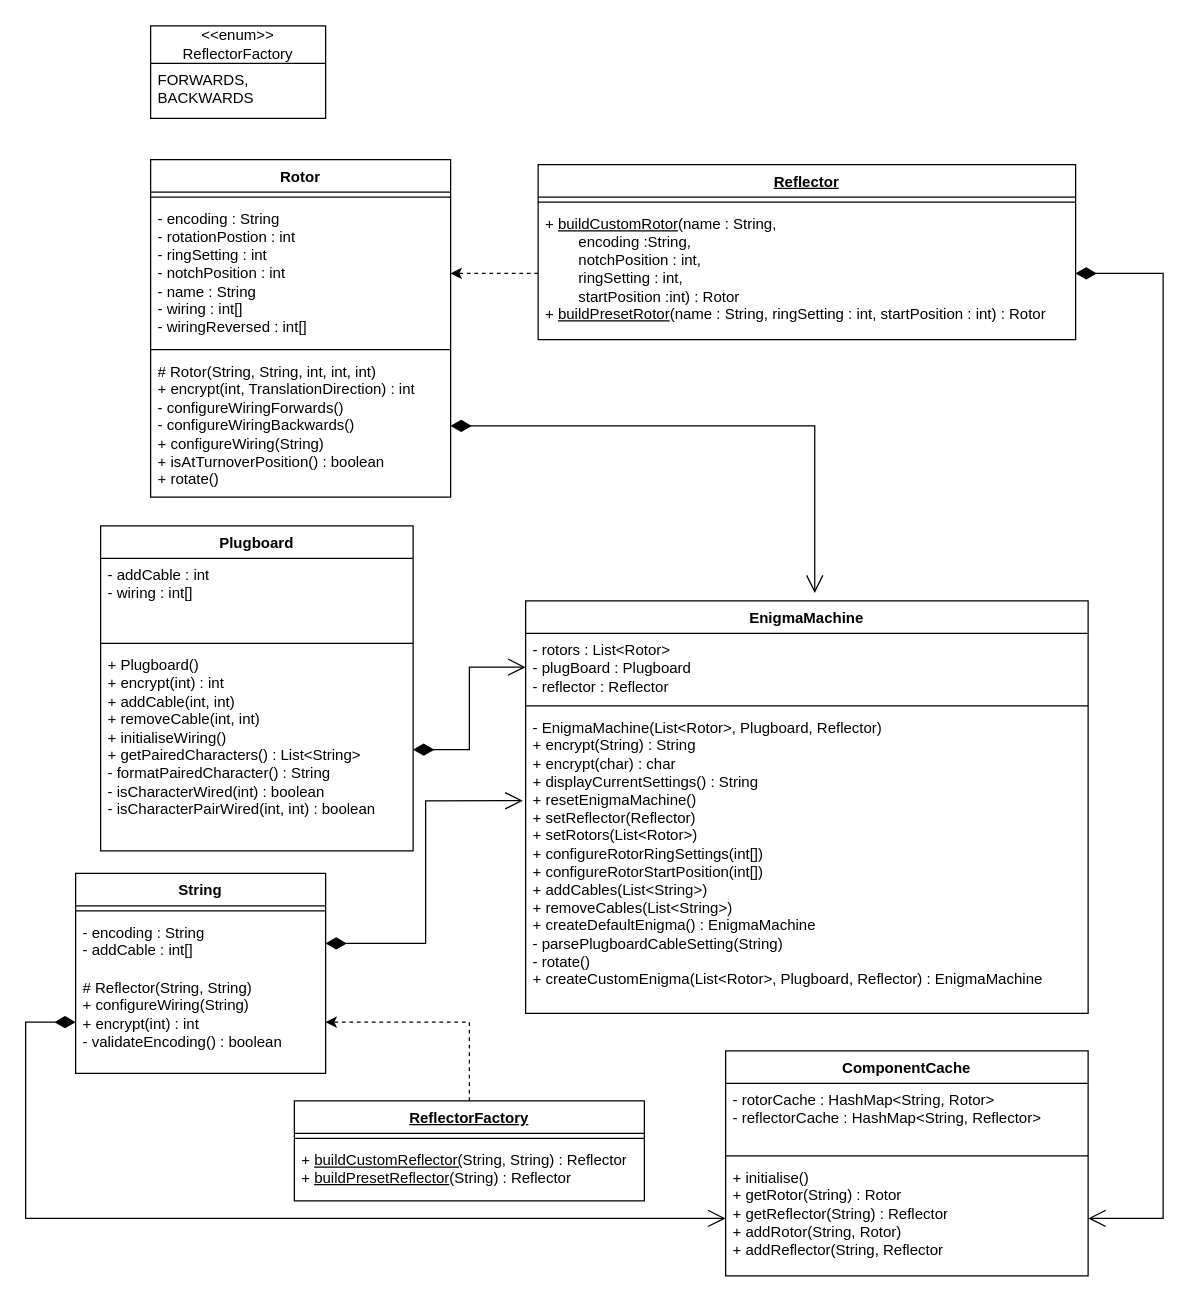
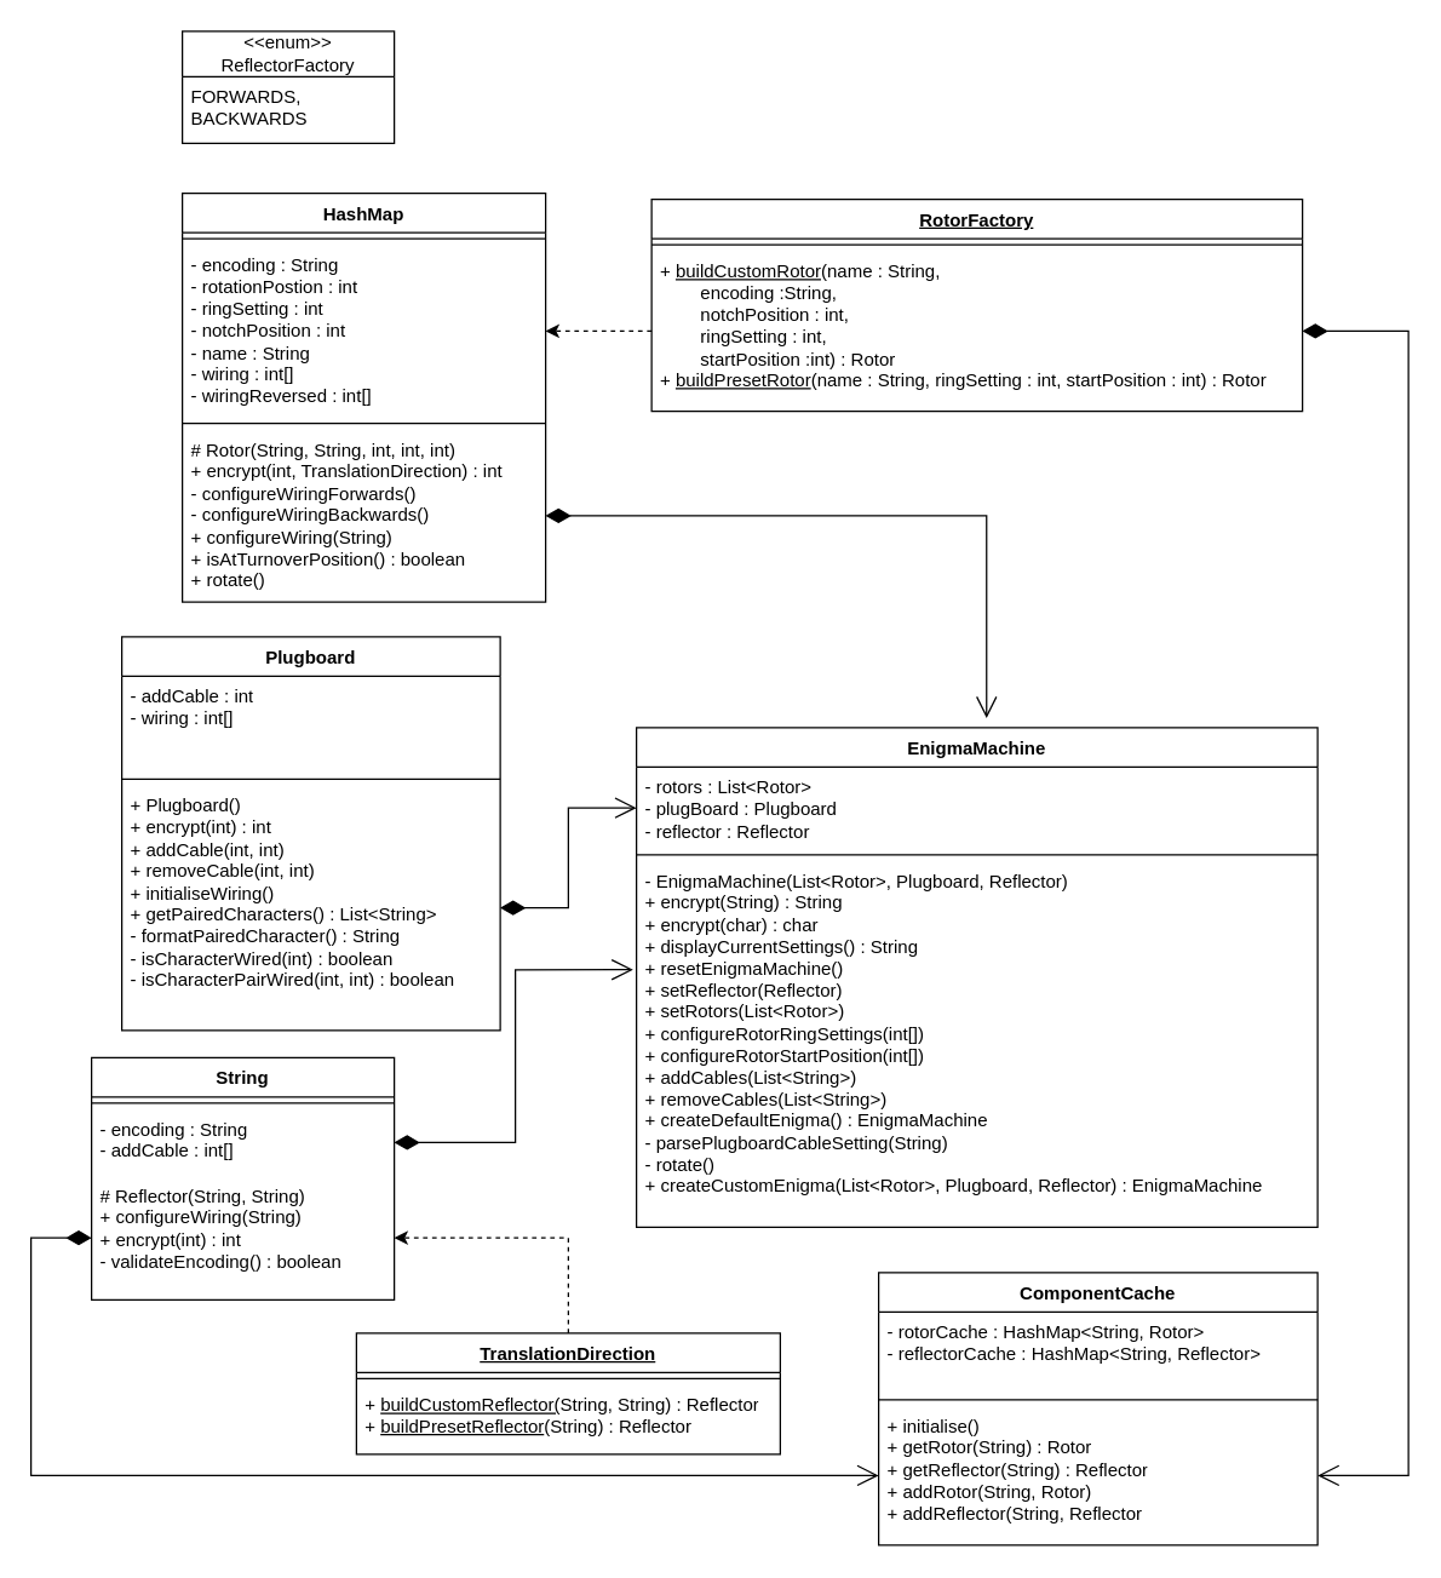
  <mxCell id="0" />
  <mxCell id="1" parent="0" />
- <mxCell id="2" value="Rotor" style="swimlane;fontStyle=1;align=center;verticalAlign=top;childLayout=stackLayout;horizontal=1;startSize=26;horizontalStack=0;resizeParent=1;resizeParentMax=0;resizeLast=0;collapsible=1;marginBottom=0;whiteSpace=wrap;html=1;" parent="1" vertex="1"><mxGeometry x="120" y="127" width="240" height="270" as="geometry"><mxRectangle x="90" y="210" width="70" height="30" as="alternateBounds" /></mxGeometry></mxCell>
+ <mxCell id="2" value="HashMap" style="swimlane;fontStyle=1;align=center;verticalAlign=top;childLayout=stackLayout;horizontal=1;startSize=26;horizontalStack=0;resizeParent=1;resizeParentMax=0;resizeLast=0;collapsible=1;marginBottom=0;whiteSpace=wrap;html=1;" parent="1" vertex="1"><mxGeometry x="120" y="127" width="240" height="270" as="geometry"><mxRectangle x="90" y="210" width="70" height="30" as="alternateBounds" /></mxGeometry></mxCell>
  <mxCell id="3" value="" style="line;strokeWidth=1;fillColor=none;align=left;verticalAlign=middle;spacingTop=-1;spacingLeft=3;spacingRight=3;rotatable=0;labelPosition=right;points=[];portConstraint=eastwest;strokeColor=inherit;" parent="2" vertex="1"><mxGeometry y="26" width="240" height="8" as="geometry" /></mxCell>
  <mxCell id="4" value="- encoding : String&lt;br&gt;- rotationPostion : int&lt;br&gt;- ringSetting : int&lt;br&gt;- notchPosition : int&lt;br&gt;- name : String&lt;br&gt;- wiring : int[]&lt;br&gt;- wiringReversed : int[]" style="text;strokeColor=none;fillColor=none;align=left;verticalAlign=top;spacingLeft=4;spacingRight=4;overflow=hidden;rotatable=0;points=[[0,0.5],[1,0.5]];portConstraint=eastwest;whiteSpace=wrap;html=1;" parent="2" vertex="1"><mxGeometry y="34" width="240" height="114" as="geometry" /></mxCell>
  <mxCell id="5" value="" style="line;strokeWidth=1;fillColor=none;align=left;verticalAlign=middle;spacingTop=-1;spacingLeft=3;spacingRight=3;rotatable=0;labelPosition=right;points=[];portConstraint=eastwest;strokeColor=inherit;" parent="2" vertex="1"><mxGeometry y="148" width="240" height="8" as="geometry" /></mxCell>
  <mxCell id="6" value="# Rotor(String, String, int, int, int)&lt;br&gt;+ encrypt(int, TranslationDirection) : int&lt;br&gt;- configureWiringForwards()&lt;br&gt;- configureWiringBackwards()&lt;br&gt;+ configureWiring(String)&lt;br&gt;+ isAtTurnoverPosition() : boolean&lt;br&gt;+ rotate()" style="text;strokeColor=none;fillColor=none;align=left;verticalAlign=top;spacingLeft=4;spacingRight=4;overflow=hidden;rotatable=0;points=[[0,0.5],[1,0.5]];portConstraint=eastwest;whiteSpace=wrap;html=1;" parent="2" vertex="1"><mxGeometry y="156" width="240" height="114" as="geometry" /></mxCell>
  <mxCell id="7" value="String" style="swimlane;fontStyle=1;align=center;verticalAlign=top;childLayout=stackLayout;horizontal=1;startSize=26;horizontalStack=0;resizeParent=1;resizeParentMax=0;resizeLast=0;collapsible=1;marginBottom=0;whiteSpace=wrap;html=1;" parent="1" vertex="1"><mxGeometry x="60" y="698" width="200" height="160" as="geometry" /></mxCell>
  <mxCell id="8" value="" style="line;strokeWidth=1;fillColor=none;align=left;verticalAlign=middle;spacingTop=-1;spacingLeft=3;spacingRight=3;rotatable=0;labelPosition=right;points=[];portConstraint=eastwest;strokeColor=inherit;" parent="7" vertex="1"><mxGeometry y="26" width="200" height="8" as="geometry" /></mxCell>
  <mxCell id="9" value="- encoding : String&lt;br&gt;- addCable : int[]&lt;br&gt;" style="text;strokeColor=none;fillColor=none;align=left;verticalAlign=top;spacingLeft=4;spacingRight=4;overflow=hidden;rotatable=0;points=[[0,0.5],[1,0.5]];portConstraint=eastwest;whiteSpace=wrap;html=1;" parent="7" vertex="1"><mxGeometry y="34" width="200" height="44" as="geometry" /></mxCell>
  <mxCell id="10" value="# Reflector(String, String)&lt;br&gt;+ configureWiring(String)&lt;br&gt;+ encrypt(int) : int&lt;br&gt;- validateEncoding() : boolean" style="text;strokeColor=none;fillColor=none;align=left;verticalAlign=top;spacingLeft=4;spacingRight=4;overflow=hidden;rotatable=0;points=[[0,0.5],[1,0.5]];portConstraint=eastwest;whiteSpace=wrap;html=1;" parent="7" vertex="1"><mxGeometry y="78" width="200" height="82" as="geometry" /></mxCell>
  <mxCell id="11" value="Plugboard" style="swimlane;fontStyle=1;align=center;verticalAlign=top;childLayout=stackLayout;horizontal=1;startSize=26;horizontalStack=0;resizeParent=1;resizeParentMax=0;resizeLast=0;collapsible=1;marginBottom=0;whiteSpace=wrap;html=1;" parent="1" vertex="1"><mxGeometry x="80" y="420" width="250" height="260" as="geometry" /></mxCell>
  <mxCell id="12" value="- addCable : int&lt;br&gt;- wiring : int[]" style="text;strokeColor=none;fillColor=none;align=left;verticalAlign=top;spacingLeft=4;spacingRight=4;overflow=hidden;rotatable=0;points=[[0,0.5],[1,0.5]];portConstraint=eastwest;whiteSpace=wrap;html=1;" parent="11" vertex="1"><mxGeometry y="26" width="250" height="64" as="geometry" /></mxCell>
  <mxCell id="13" value="" style="line;strokeWidth=1;fillColor=none;align=left;verticalAlign=middle;spacingTop=-1;spacingLeft=3;spacingRight=3;rotatable=0;labelPosition=right;points=[];portConstraint=eastwest;strokeColor=inherit;" parent="11" vertex="1"><mxGeometry y="90" width="250" height="8" as="geometry" /></mxCell>
  <mxCell id="14" value="+ Plugboard()&lt;br&gt;+ encrypt(int) : int&lt;br&gt;+ addCable(int, int)&lt;br&gt;+ removeCable(int, int)&lt;br&gt;+ initialiseWiring()&lt;br&gt;+ getPairedCharacters() : List&amp;lt;String&amp;gt;&lt;br&gt;- formatPairedCharacter() : String&lt;br&gt;- isCharacterWired(int) : boolean&lt;br&gt;- isCharacterPairWired(int, int) : boolean" style="text;strokeColor=none;fillColor=none;align=left;verticalAlign=top;spacingLeft=4;spacingRight=4;overflow=hidden;rotatable=0;points=[[0,0.5],[1,0.5]];portConstraint=eastwest;whiteSpace=wrap;html=1;" parent="11" vertex="1"><mxGeometry y="98" width="250" height="162" as="geometry" /></mxCell>
  <mxCell id="15" value="&amp;lt;&amp;lt;enum&amp;gt;&amp;gt;&lt;br&gt;ReflectorFactory" style="swimlane;fontStyle=0;childLayout=stackLayout;horizontal=1;startSize=30;fillColor=none;horizontalStack=0;resizeParent=1;resizeParentMax=0;resizeLast=0;collapsible=1;marginBottom=0;whiteSpace=wrap;html=1;" parent="1" vertex="1"><mxGeometry x="120" y="20" width="140" height="74" as="geometry" /></mxCell>
  <mxCell id="16" value="FORWARDS, BACKWARDS" style="text;strokeColor=none;fillColor=none;align=left;verticalAlign=top;spacingLeft=4;spacingRight=4;overflow=hidden;rotatable=0;points=[[0,0.5],[1,0.5]];portConstraint=eastwest;whiteSpace=wrap;html=1;" parent="15" vertex="1"><mxGeometry y="30" width="140" height="44" as="geometry" /></mxCell>
  <mxCell id="17" value="EnigmaMachine" style="swimlane;fontStyle=1;align=center;verticalAlign=top;childLayout=stackLayout;horizontal=1;startSize=26;horizontalStack=0;resizeParent=1;resizeParentMax=0;resizeLast=0;collapsible=1;marginBottom=0;whiteSpace=wrap;html=1;" parent="1" vertex="1"><mxGeometry x="420" y="480" width="450" height="330" as="geometry" /></mxCell>
  <mxCell id="18" value="- rotors : List&amp;lt;Rotor&amp;gt;&lt;br&gt;- plugBoard : Plugboard&lt;br&gt;- reflector : Reflector&lt;br&gt;" style="text;strokeColor=none;fillColor=none;align=left;verticalAlign=top;spacingLeft=4;spacingRight=4;overflow=hidden;rotatable=0;points=[[0,0.5],[1,0.5]];portConstraint=eastwest;whiteSpace=wrap;html=1;" parent="17" vertex="1"><mxGeometry y="26" width="450" height="54" as="geometry" /></mxCell>
  <mxCell id="19" value="" style="line;strokeWidth=1;fillColor=none;align=left;verticalAlign=middle;spacingTop=-1;spacingLeft=3;spacingRight=3;rotatable=0;labelPosition=right;points=[];portConstraint=eastwest;strokeColor=inherit;" parent="17" vertex="1"><mxGeometry y="80" width="450" height="8" as="geometry" /></mxCell>
  <mxCell id="20" value="- EnigmaMachine(List&amp;lt;Rotor&amp;gt;, Plugboard, Reflector)&lt;br&gt;+ encrypt(String) : String&lt;br&gt;+ encrypt(char) : char&lt;br&gt;+ displayCurrentSettings() : String&lt;br&gt;+ resetEnigmaMachine()&lt;br&gt;+ setReflector(Reflector)&lt;br&gt;+ setRotors(List&amp;lt;Rotor&amp;gt;)&lt;br&gt;+ configureRotorRingSettings(int[])&lt;br&gt;+ configureRotorStartPosition(int[])&lt;br&gt;+ addCables(List&amp;lt;String&amp;gt;)&lt;br&gt;+ removeCables(List&amp;lt;String&amp;gt;)&lt;br&gt;+ createDefaultEnigma() : EnigmaMachine&lt;br&gt;- parsePlugboardCableSetting(String)&lt;br&gt;- rotate()&lt;br&gt;+ createCustomEnigma(List&amp;lt;Rotor&amp;gt;, Plugboard, Reflector) : EnigmaMachine" style="text;strokeColor=none;fillColor=none;align=left;verticalAlign=top;spacingLeft=4;spacingRight=4;overflow=hidden;rotatable=0;points=[[0,0.5],[1,0.5]];portConstraint=eastwest;whiteSpace=wrap;html=1;" parent="17" vertex="1"><mxGeometry y="88" width="450" height="242" as="geometry" /></mxCell>
- <mxCell id="21" value="&lt;u&gt;Reflector&lt;/u&gt;" style="swimlane;fontStyle=1;align=center;verticalAlign=top;childLayout=stackLayout;horizontal=1;startSize=26;horizontalStack=0;resizeParent=1;resizeParentMax=0;resizeLast=0;collapsible=1;marginBottom=0;whiteSpace=wrap;html=1;" parent="1" vertex="1"><mxGeometry x="430" y="131" width="430" height="140" as="geometry" /></mxCell>
+ <mxCell id="21" value="&lt;u&gt;RotorFactory&lt;/u&gt;" style="swimlane;fontStyle=1;align=center;verticalAlign=top;childLayout=stackLayout;horizontal=1;startSize=26;horizontalStack=0;resizeParent=1;resizeParentMax=0;resizeLast=0;collapsible=1;marginBottom=0;whiteSpace=wrap;html=1;" parent="1" vertex="1"><mxGeometry x="430" y="131" width="430" height="140" as="geometry" /></mxCell>
  <mxCell id="22" value="" style="line;strokeWidth=1;fillColor=none;align=left;verticalAlign=middle;spacingTop=-1;spacingLeft=3;spacingRight=3;rotatable=0;labelPosition=right;points=[];portConstraint=eastwest;strokeColor=inherit;" parent="21" vertex="1"><mxGeometry y="26" width="430" height="8" as="geometry" /></mxCell>
  <mxCell id="23" value="+ &lt;u&gt;buildCustomRotor&lt;/u&gt;(name : String,&lt;br&gt;&lt;span style=&quot;white-space: pre;&quot;&gt;&#09;&lt;/span&gt;encoding :String,&lt;br&gt;&lt;span style=&quot;white-space: pre;&quot;&gt;&#09;&lt;/span&gt;notchPosition : int,&lt;br&gt;&lt;span style=&quot;white-space: pre;&quot;&gt;&#09;&lt;/span&gt;ringSetting : int,&lt;br&gt;&lt;span style=&quot;white-space: pre;&quot;&gt;&#09;&lt;/span&gt;startPosition :int) : Rotor&lt;br&gt;+ &lt;u&gt;buildPresetRotor&lt;/u&gt;(name : String, ringSetting : int, startPosition : int) : Rotor" style="text;strokeColor=none;fillColor=none;align=left;verticalAlign=top;spacingLeft=4;spacingRight=4;overflow=hidden;rotatable=0;points=[[0,0.5],[1,0.5]];portConstraint=eastwest;whiteSpace=wrap;html=1;" parent="21" vertex="1"><mxGeometry y="34" width="430" height="106" as="geometry" /></mxCell>
  <mxCell id="24" value="" style="endArrow=open;html=1;endSize=12;startArrow=diamondThin;startSize=14;startFill=1;edgeStyle=orthogonalEdgeStyle;align=left;verticalAlign=bottom;rounded=0;exitX=1;exitY=0.5;exitDx=0;exitDy=0;entryX=0.514;entryY=-0.019;entryDx=0;entryDy=0;entryPerimeter=0;" parent="1" source="6" target="17" edge="1"><mxGeometry x="-1" y="3" relative="1" as="geometry"><mxPoint x="540" y="306" as="sourcePoint" /><mxPoint x="690" y="230" as="targetPoint" /></mxGeometry></mxCell>
  <mxCell id="25" style="edgeStyle=orthogonalEdgeStyle;rounded=0;orthogonalLoop=1;jettySize=auto;html=1;exitX=0;exitY=0.5;exitDx=0;exitDy=0;entryX=1;entryY=0.5;entryDx=0;entryDy=0;dashed=1;" parent="1" source="23" target="4" edge="1"><mxGeometry relative="1" as="geometry" /></mxCell>
  <mxCell id="26" style="edgeStyle=orthogonalEdgeStyle;rounded=0;orthogonalLoop=1;jettySize=auto;html=1;exitX=0.5;exitY=0;exitDx=0;exitDy=0;entryX=1;entryY=0.5;entryDx=0;entryDy=0;dashed=1;" parent="1" source="27" target="10" edge="1"><mxGeometry relative="1" as="geometry" /></mxCell>
- <mxCell id="27" value="&lt;u&gt;ReflectorFactory&lt;/u&gt;" style="swimlane;fontStyle=1;align=center;verticalAlign=top;childLayout=stackLayout;horizontal=1;startSize=26;horizontalStack=0;resizeParent=1;resizeParentMax=0;resizeLast=0;collapsible=1;marginBottom=0;whiteSpace=wrap;html=1;" parent="1" vertex="1"><mxGeometry x="235" y="880" width="280" height="80" as="geometry" /></mxCell>
+ <mxCell id="27" value="&lt;u&gt;TranslationDirection&lt;/u&gt;" style="swimlane;fontStyle=1;align=center;verticalAlign=top;childLayout=stackLayout;horizontal=1;startSize=26;horizontalStack=0;resizeParent=1;resizeParentMax=0;resizeLast=0;collapsible=1;marginBottom=0;whiteSpace=wrap;html=1;" parent="1" vertex="1"><mxGeometry x="235" y="880" width="280" height="80" as="geometry" /></mxCell>
  <mxCell id="28" value="" style="line;strokeWidth=1;fillColor=none;align=left;verticalAlign=middle;spacingTop=-1;spacingLeft=3;spacingRight=3;rotatable=0;labelPosition=right;points=[];portConstraint=eastwest;strokeColor=inherit;" parent="27" vertex="1"><mxGeometry y="26" width="280" height="8" as="geometry" /></mxCell>
  <mxCell id="29" value="+ &lt;u&gt;buildCustomReflector(&lt;/u&gt;String, String) : Reflector&lt;br&gt;+ &lt;u&gt;buildPresetReflector&lt;/u&gt;(String) : Reflector" style="text;strokeColor=none;fillColor=none;align=left;verticalAlign=top;spacingLeft=4;spacingRight=4;overflow=hidden;rotatable=0;points=[[0,0.5],[1,0.5]];portConstraint=eastwest;whiteSpace=wrap;html=1;" parent="27" vertex="1"><mxGeometry y="34" width="280" height="46" as="geometry" /></mxCell>
  <mxCell id="30" value="" style="endArrow=open;html=1;endSize=12;startArrow=diamondThin;startSize=14;startFill=1;edgeStyle=orthogonalEdgeStyle;align=left;verticalAlign=bottom;rounded=0;exitX=1;exitY=0.5;exitDx=0;exitDy=0;entryX=-0.005;entryY=0.297;entryDx=0;entryDy=0;entryPerimeter=0;" parent="1" source="9" target="20" edge="1"><mxGeometry x="-1" y="3" relative="1" as="geometry"><mxPoint x="350" y="710" as="sourcePoint" /><mxPoint x="613" y="870" as="targetPoint" /></mxGeometry></mxCell>
  <mxCell id="31" value="" style="endArrow=open;html=1;endSize=12;startArrow=diamondThin;startSize=14;startFill=1;edgeStyle=orthogonalEdgeStyle;align=left;verticalAlign=bottom;rounded=0;exitX=1;exitY=0.5;exitDx=0;exitDy=0;entryX=0;entryY=0.5;entryDx=0;entryDy=0;" parent="1" source="14" target="18" edge="1"><mxGeometry x="-1" y="3" relative="1" as="geometry"><mxPoint x="310.5" y="610" as="sourcePoint" /><mxPoint x="429.5" y="600" as="targetPoint" /></mxGeometry></mxCell>
  <mxCell id="32" value="ComponentCache" style="swimlane;fontStyle=1;align=center;verticalAlign=top;childLayout=stackLayout;horizontal=1;startSize=26;horizontalStack=0;resizeParent=1;resizeParentMax=0;resizeLast=0;collapsible=1;marginBottom=0;whiteSpace=wrap;html=1;" vertex="1" parent="1"><mxGeometry x="580" y="840" width="290" height="180" as="geometry" /></mxCell>
  <mxCell id="33" value="- rotorCache : HashMap&amp;lt;String, Rotor&amp;gt;&lt;br&gt;- reflectorCache : HashMap&amp;lt;String, Reflector&amp;gt;" style="text;strokeColor=none;fillColor=none;align=left;verticalAlign=top;spacingLeft=4;spacingRight=4;overflow=hidden;rotatable=0;points=[[0,0.5],[1,0.5]];portConstraint=eastwest;whiteSpace=wrap;html=1;" vertex="1" parent="32"><mxGeometry y="26" width="290" height="54" as="geometry" /></mxCell>
  <mxCell id="34" value="" style="line;strokeWidth=1;fillColor=none;align=left;verticalAlign=middle;spacingTop=-1;spacingLeft=3;spacingRight=3;rotatable=0;labelPosition=right;points=[];portConstraint=eastwest;strokeColor=inherit;" vertex="1" parent="32"><mxGeometry y="80" width="290" height="8" as="geometry" /></mxCell>
  <mxCell id="35" value="+ initialise()&lt;br&gt;+ getRotor(String) : Rotor&lt;br&gt;+ getReflector(String) : Reflector&lt;br&gt;+ addRotor(String, Rotor)&lt;br&gt;+ addReflector(String, Reflector" style="text;strokeColor=none;fillColor=none;align=left;verticalAlign=top;spacingLeft=4;spacingRight=4;overflow=hidden;rotatable=0;points=[[0,0.5],[1,0.5]];portConstraint=eastwest;whiteSpace=wrap;html=1;" vertex="1" parent="32"><mxGeometry y="88" width="290" height="92" as="geometry" /></mxCell>
  <mxCell id="36" value="" style="endArrow=open;html=1;endSize=12;startArrow=diamondThin;startSize=14;startFill=1;edgeStyle=orthogonalEdgeStyle;align=left;verticalAlign=bottom;rounded=0;entryX=0;entryY=0.5;entryDx=0;entryDy=0;exitX=0;exitY=0.5;exitDx=0;exitDy=0;" edge="1" parent="1" source="10" target="35"><mxGeometry x="-1" y="3" relative="1" as="geometry"><mxPoint x="200" y="1020" as="sourcePoint" /><mxPoint x="360" y="1020" as="targetPoint" /><Array as="points"><mxPoint x="20" y="817" /><mxPoint x="20" y="974" /></Array></mxGeometry></mxCell>
  <mxCell id="37" value="" style="endArrow=open;html=1;endSize=12;startArrow=diamondThin;startSize=14;startFill=1;edgeStyle=orthogonalEdgeStyle;align=left;verticalAlign=bottom;rounded=0;exitX=1;exitY=0.5;exitDx=0;exitDy=0;entryX=1;entryY=0.5;entryDx=0;entryDy=0;" edge="1" parent="1" source="23" target="35"><mxGeometry x="-1" y="3" relative="1" as="geometry"><mxPoint x="910" y="720" as="sourcePoint" /><mxPoint x="1070" y="720" as="targetPoint" /><Array as="points"><mxPoint x="930" y="218" /><mxPoint x="930" y="974" /></Array></mxGeometry></mxCell>
